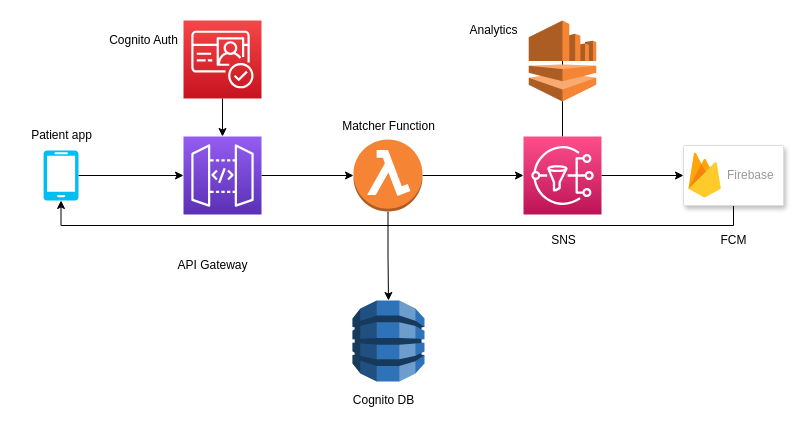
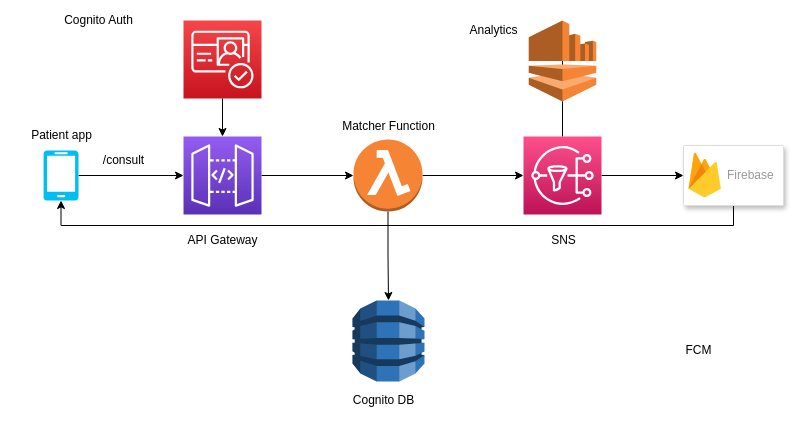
  <mxCell id="0" />
  <mxCell id="1" parent="0" />
  <mxCell id="2" value="" style="edgeStyle=orthogonalEdgeStyle;rounded=0;orthogonalLoop=1;jettySize=auto;html=1;" edge="1" parent="1" source="3" target="5"><mxGeometry relative="1" as="geometry" /></mxCell>
  <mxCell id="3" value="" style="verticalLabelPosition=bottom;html=1;verticalAlign=top;align=center;strokeColor=none;fillColor=#00BEF2;shape=mxgraph.azure.mobile;pointerEvents=1;" vertex="1" parent="1"><mxGeometry x="43" y="150" width="35" height="50" as="geometry" /></mxCell>
  <mxCell id="4" value="" style="edgeStyle=orthogonalEdgeStyle;rounded=0;orthogonalLoop=1;jettySize=auto;html=1;" edge="1" parent="1" source="5" target="10"><mxGeometry relative="1" as="geometry" /></mxCell>
  <mxCell id="5" value="" style="sketch=0;points=[[0,0,0],[0.25,0,0],[0.5,0,0],[0.75,0,0],[1,0,0],[0,1,0],[0.25,1,0],[0.5,1,0],[0.75,1,0],[1,1,0],[0,0.25,0],[0,0.5,0],[0,0.75,0],[1,0.25,0],[1,0.5,0],[1,0.75,0]];outlineConnect=0;fontColor=#232F3E;gradientColor=#945DF2;gradientDirection=north;fillColor=#5A30B5;strokeColor=#ffffff;dashed=0;verticalLabelPosition=bottom;verticalAlign=top;align=center;html=1;fontSize=12;fontStyle=0;aspect=fixed;shape=mxgraph.aws4.resourceIcon;resIcon=mxgraph.aws4.api_gateway;" vertex="1" parent="1"><mxGeometry x="183" y="136" width="78" height="78" as="geometry" /></mxCell>
  <mxCell id="6" value="" style="edgeStyle=orthogonalEdgeStyle;rounded=0;orthogonalLoop=1;jettySize=auto;html=1;" edge="1" parent="1" source="7" target="5"><mxGeometry relative="1" as="geometry" /></mxCell>
  <mxCell id="7" value="" style="sketch=0;points=[[0,0,0],[0.25,0,0],[0.5,0,0],[0.75,0,0],[1,0,0],[0,1,0],[0.25,1,0],[0.5,1,0],[0.75,1,0],[1,1,0],[0,0.25,0],[0,0.5,0],[0,0.75,0],[1,0.25,0],[1,0.5,0],[1,0.75,0]];outlineConnect=0;fontColor=#232F3E;gradientColor=#F54749;gradientDirection=north;fillColor=#C7131F;strokeColor=#ffffff;dashed=0;verticalLabelPosition=bottom;verticalAlign=top;align=center;html=1;fontSize=12;fontStyle=0;aspect=fixed;shape=mxgraph.aws4.resourceIcon;resIcon=mxgraph.aws4.cognito;" vertex="1" parent="1"><mxGeometry x="183" width="78" height="78" as="geometry" y="20" /></mxCell>
  <mxCell id="8" value="" style="edgeStyle=orthogonalEdgeStyle;rounded=0;orthogonalLoop=1;jettySize=auto;html=1;" edge="1" parent="1" source="10" target="11"><mxGeometry relative="1" as="geometry" /></mxCell>
  <mxCell id="9" value="" style="edgeStyle=orthogonalEdgeStyle;rounded=0;orthogonalLoop=1;jettySize=auto;html=1;" edge="1" parent="1" source="10" target="14"><mxGeometry relative="1" as="geometry" /></mxCell>
  <mxCell id="10" value="" style="outlineConnect=0;dashed=0;verticalLabelPosition=bottom;verticalAlign=top;align=center;html=1;shape=mxgraph.aws3.lambda_function;fillColor=#F58534;gradientColor=none;" vertex="1" parent="1"><mxGeometry x="353" y="139" width="69" height="72" as="geometry" /></mxCell>
  <mxCell id="11" value="" style="outlineConnect=0;dashed=0;verticalLabelPosition=bottom;verticalAlign=top;align=center;html=1;shape=mxgraph.aws3.dynamo_db;fillColor=#2E73B8;gradientColor=none;" vertex="1" parent="1"><mxGeometry x="352" y="300" width="72" height="81" as="geometry" /></mxCell>
  <mxCell id="12" value="" style="edgeStyle=orthogonalEdgeStyle;rounded=0;orthogonalLoop=1;jettySize=auto;html=1;" edge="1" parent="1" source="14" target="16"><mxGeometry relative="1" as="geometry" /></mxCell>
  <mxCell id="13" value="" style="edgeStyle=orthogonalEdgeStyle;rounded=0;orthogonalLoop=1;jettySize=auto;html=1;" edge="1" parent="1" source="14"><mxGeometry relative="1" as="geometry"><mxPoint x="562" y="47" as="targetPoint" /></mxGeometry></mxCell>
  <mxCell id="14" value="" style="sketch=0;points=[[0,0,0],[0.25,0,0],[0.5,0,0],[0.75,0,0],[1,0,0],[0,1,0],[0.25,1,0],[0.5,1,0],[0.75,1,0],[1,1,0],[0,0.25,0],[0,0.5,0],[0,0.75,0],[1,0.25,0],[1,0.5,0],[1,0.75,0]];outlineConnect=0;fontColor=#232F3E;gradientColor=#FF4F8B;gradientDirection=north;fillColor=#BC1356;strokeColor=#ffffff;dashed=0;verticalLabelPosition=bottom;verticalAlign=top;align=center;html=1;fontSize=12;fontStyle=0;aspect=fixed;shape=mxgraph.aws4.resourceIcon;resIcon=mxgraph.aws4.sns;" vertex="1" parent="1"><mxGeometry x="523" y="136" width="78" height="78" as="geometry" /></mxCell>
  <mxCell id="15" style="edgeStyle=orthogonalEdgeStyle;rounded=0;orthogonalLoop=1;jettySize=auto;html=1;exitX=0.5;exitY=1;exitDx=0;exitDy=0;entryX=0.5;entryY=1;entryDx=0;entryDy=0;entryPerimeter=0;" edge="1" parent="1" source="16" target="3"><mxGeometry relative="1" as="geometry" /></mxCell>
  <mxCell id="16" value="" style="strokeColor=#dddddd;shadow=1;strokeWidth=1;rounded=1;absoluteArcSize=1;arcSize=2;" vertex="1" parent="1"><mxGeometry x="683" y="145" width="100" height="60" as="geometry" /></mxCell>
  <mxCell id="17" value="Firebase" style="sketch=0;dashed=0;connectable=0;html=1;fillColor=#5184F3;strokeColor=none;shape=mxgraph.gcp2.firebase;part=1;labelPosition=right;verticalLabelPosition=middle;align=left;verticalAlign=middle;spacingLeft=5;fontColor=#999999;fontSize=12;" vertex="1" parent="16"><mxGeometry width="32.4" height="45" relative="1" as="geometry"><mxPoint x="5" y="7" as="offset" /></mxGeometry></mxCell>
  <mxCell id="18" value="" style="outlineConnect=0;dashed=0;verticalLabelPosition=bottom;verticalAlign=top;align=center;html=1;shape=mxgraph.aws3.kinesis;fillColor=#F58534;gradientColor=none;" vertex="1" parent="1"><mxGeometry x="528.25" width="67.5" height="81" as="geometry" y="20" /></mxCell>
- <mxCell id="19" value="Cognito Auth&lt;br&gt;" style="text;html=1;align=center;verticalAlign=middle;resizable=0;points=[];autosize=1;strokeColor=none;fillColor=none;" vertex="1" parent="1"><mxGeometry x="103" y="30" width="80" height="20" as="geometry" /></mxCell>
+ <mxCell id="19" value="Cognito Auth&lt;br&gt;" style="text;html=1;align=center;verticalAlign=middle;resizable=0;points=[];autosize=1;strokeColor=none;fillColor=none;" vertex="1" parent="1"><mxGeometry x="58" y="10" width="80" height="20" as="geometry" /></mxCell>
  <mxCell id="20" value="Patient app&lt;br&gt;" style="text;html=1;align=center;verticalAlign=middle;resizable=0;points=[];autosize=1;strokeColor=none;fillColor=none;" vertex="1" parent="1"><mxGeometry x="20.5" y="125" width="80" height="20" as="geometry" /></mxCell>
- <mxCell id="21" value="API Gateway" style="text;html=1;align=center;verticalAlign=middle;resizable=0;points=[];autosize=1;strokeColor=none;fillColor=none;" vertex="1" parent="1"><mxGeometry x="167" y="255" width="90" height="20" as="geometry" /></mxCell>
+ <mxCell id="21" value="API Gateway" style="text;html=1;align=center;verticalAlign=middle;resizable=0;points=[];autosize=1;strokeColor=none;fillColor=none;" vertex="1" parent="1"><mxGeometry x="177" y="230" width="90" height="20" as="geometry" /></mxCell>
  <mxCell id="22" value="Matcher Function" style="text;html=1;align=center;verticalAlign=middle;resizable=0;points=[];autosize=1;strokeColor=none;fillColor=none;" vertex="1" parent="1"><mxGeometry x="333" y="116" width="110" height="20" as="geometry" /></mxCell>
  <mxCell id="23" value="Cognito DB" style="text;html=1;align=center;verticalAlign=middle;resizable=0;points=[];autosize=1;strokeColor=none;fillColor=none;" vertex="1" parent="1"><mxGeometry x="343" y="390" width="80" height="20" as="geometry" /></mxCell>
  <mxCell id="24" value="SNS" style="text;html=1;align=center;verticalAlign=middle;resizable=0;points=[];autosize=1;strokeColor=none;fillColor=none;" vertex="1" parent="1"><mxGeometry x="543" y="230" width="40" height="20" as="geometry" /></mxCell>
- <mxCell id="25" value="FCM" style="text;html=1;align=center;verticalAlign=middle;resizable=0;points=[];autosize=1;strokeColor=none;fillColor=none;" vertex="1" parent="1"><mxGeometry x="713" y="230" width="40" height="20" as="geometry" /></mxCell>
+ <mxCell id="25" value="FCM" style="text;html=1;align=center;verticalAlign=middle;resizable=0;points=[];autosize=1;strokeColor=none;fillColor=none;" vertex="1" parent="1"><mxGeometry x="678" y="340" width="40" height="20" as="geometry" /></mxCell>
  <mxCell id="26" value="Analytics" style="text;html=1;align=center;verticalAlign=middle;resizable=0;points=[];autosize=1;strokeColor=none;fillColor=none;" vertex="1" parent="1"><mxGeometry x="463" width="60" height="20" as="geometry" y="20" /></mxCell>
+ <mxCell id="27" value="/consult" style="text;html=1;align=center;verticalAlign=middle;resizable=0;points=[];autosize=1;strokeColor=none;fillColor=none;" vertex="1" parent="1"><mxGeometry x="93" y="150" width="60" height="20" as="geometry" /></mxCell>
